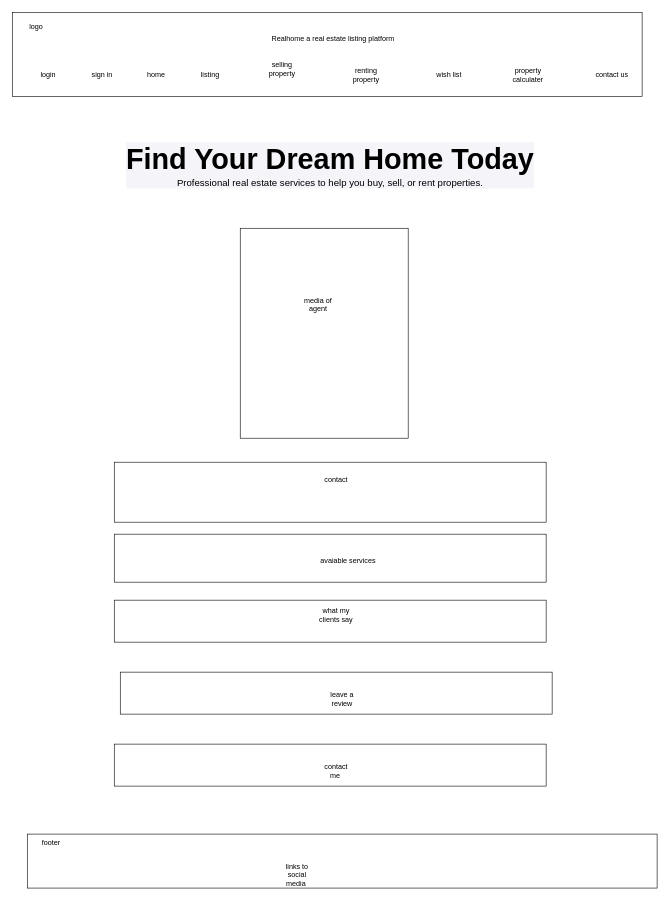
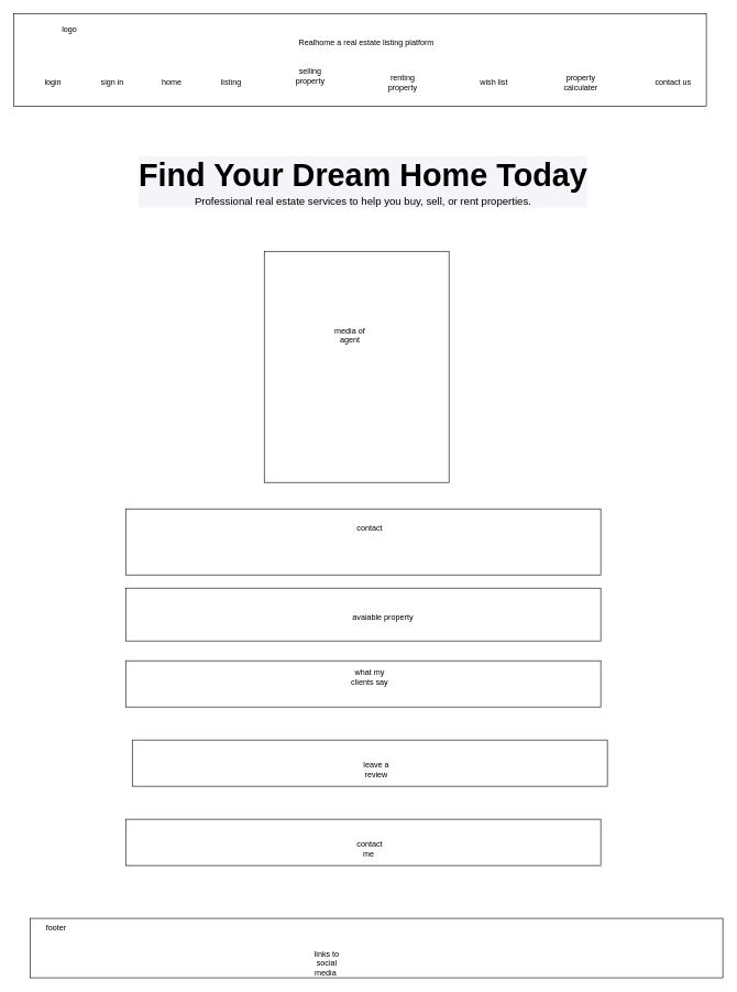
  <mxCell id="0" />
  <mxCell id="1" parent="0" />
  <mxCell id="2" value="" style="rounded=0;whiteSpace=wrap;html=1;" vertex="1" parent="1"><mxGeometry x="20" y="20" width="1050" height="140" as="geometry" /></mxCell>
- <mxCell id="3" value="logo" style="text;html=1;align=center;verticalAlign=middle;whiteSpace=wrap;rounded=0;" vertex="1" parent="1"><mxGeometry x="30" y="30" width="60" height="30" as="geometry" /></mxCell>
+ <mxCell id="3" value="logo" style="text;html=1;align=center;verticalAlign=middle;whiteSpace=wrap;rounded=0;" vertex="1" parent="1"><mxGeometry x="75" y="30" width="60" height="30" as="geometry" /></mxCell>
  <mxCell id="4" value="login&lt;span style=&quot;color: rgba(0, 0, 0, 0); font-family: monospace; font-size: 0px; text-align: start; text-wrap: nowrap;&quot;&gt;%3CmxGraphModel%3E%3Croot%3E%3CmxCell%20id%3D%220%22%2F%3E%3CmxCell%20id%3D%221%22%20parent%3D%220%22%2F%3E%3CmxCell%20id%3D%222%22%20value%3D%22logo%22%20style%3D%22text%3Bhtml%3D1%3Balign%3Dcenter%3BverticalAlign%3Dmiddle%3BwhiteSpace%3Dwrap%3Brounded%3D0%3B%22%20vertex%3D%221%22%20parent%3D%221%22%3E%3CmxGeometry%20x%3D%22100%22%20y%3D%2250%22%20width%3D%2260%22%20height%3D%2230%22%20as%3D%22geometry%22%2F%3E%3C%2FmxCell%3E%3C%2Froot%3E%3C%2FmxGraphModel%3E&lt;/span&gt;&lt;span style=&quot;color: rgba(0, 0, 0, 0); font-family: monospace; font-size: 0px; text-align: start; text-wrap: nowrap;&quot;&gt;%3CmxGraphModel%3E%3Croot%3E%3CmxCell%20id%3D%220%22%2F%3E%3CmxCell%20id%3D%221%22%20parent%3D%220%22%2F%3E%3CmxCell%20id%3D%222%22%20value%3D%22logo%22%20style%3D%22text%3Bhtml%3D1%3Balign%3Dcenter%3BverticalAlign%3Dmiddle%3BwhiteSpace%3Dwrap%3Brounded%3D0%3B%22%20vertex%3D%221%22%20parent%3D%221%22%3E%3CmxGeometry%20x%3D%22100%22%20y%3D%2250%22%20width%3D%2260%22%20height%3D%2230%22%20as%3D%22geometry%22%2F%3E%3C%2FmxCell%3E%3C%2Froot%3E%3C%2FmxGraphModel%3E&lt;/span&gt;" style="text;html=1;align=center;verticalAlign=middle;whiteSpace=wrap;rounded=0;" vertex="1" parent="1"><mxGeometry x="50" y="110" width="60" height="30" as="geometry" /></mxCell>
  <mxCell id="5" value="sign in" style="text;html=1;align=center;verticalAlign=middle;whiteSpace=wrap;rounded=0;" vertex="1" parent="1"><mxGeometry x="140" y="110" width="60" height="30" as="geometry" /></mxCell>
  <mxCell id="6" value="home" style="text;html=1;align=center;verticalAlign=middle;whiteSpace=wrap;rounded=0;" vertex="1" parent="1"><mxGeometry x="230" y="110" width="60" height="30" as="geometry" /></mxCell>
  <mxCell id="7" value="listing" style="text;html=1;align=center;verticalAlign=middle;whiteSpace=wrap;rounded=0;" vertex="1" parent="1"><mxGeometry x="320" y="110" width="60" height="30" as="geometry" /></mxCell>
  <mxCell id="8" value="selling property" style="text;html=1;align=center;verticalAlign=middle;whiteSpace=wrap;rounded=0;" vertex="1" parent="1"><mxGeometry x="440" y="100" width="60" height="30" as="geometry" /></mxCell>
  <mxCell id="9" value="renting property" style="text;html=1;align=center;verticalAlign=middle;whiteSpace=wrap;rounded=0;" vertex="1" parent="1"><mxGeometry x="580" y="110" width="60" height="30" as="geometry" /></mxCell>
  <mxCell id="10" value="wish list&amp;nbsp;" style="text;html=1;align=center;verticalAlign=middle;whiteSpace=wrap;rounded=0;" vertex="1" parent="1"><mxGeometry x="720" y="110" width="60" height="30" as="geometry" /></mxCell>
  <mxCell id="11" value="property calculater" style="text;html=1;align=center;verticalAlign=middle;whiteSpace=wrap;rounded=0;" vertex="1" parent="1"><mxGeometry x="850" y="110" width="60" height="30" as="geometry" /></mxCell>
  <mxCell id="12" value="contact us" style="text;html=1;align=center;verticalAlign=middle;whiteSpace=wrap;rounded=0;" vertex="1" parent="1"><mxGeometry x="990" y="110" width="60" height="30" as="geometry" /></mxCell>
  <mxCell id="13" value="Realhome a real estate listing platform" style="text;html=1;align=center;verticalAlign=middle;whiteSpace=wrap;rounded=0;" vertex="1" parent="1"><mxGeometry x="240" y="40" width="630" height="50" as="geometry" /></mxCell>
  <mxCell id="14" value="" style="rounded=0;whiteSpace=wrap;html=1;" vertex="1" parent="1"><mxGeometry x="45" y="1390" width="1050" height="90" as="geometry" /></mxCell>
  <mxCell id="15" value="footer" style="text;html=1;align=center;verticalAlign=middle;whiteSpace=wrap;rounded=0;" vertex="1" parent="1"><mxGeometry x="55" y="1390" width="60" height="30" as="geometry" /></mxCell>
  <mxCell id="16" value="links to social media&amp;nbsp;&lt;div&gt;&lt;br&gt;&lt;/div&gt;" style="text;html=1;align=center;verticalAlign=middle;whiteSpace=wrap;rounded=0;" vertex="1" parent="1"><mxGeometry x="465" y="1450" width="60" height="30" as="geometry" /></mxCell>
  <mxCell id="17" value="" style="rounded=0;whiteSpace=wrap;html=1;" vertex="1" parent="1"><mxGeometry x="400" y="380" width="280" height="350" as="geometry" /></mxCell>
  <mxCell id="18" value="&lt;h1 style=&quot;margin: 0px; padding: 0px; box-sizing: border-box; font-size: 3rem; font-family: Arial, sans-serif; background-color: rgb(244, 244, 249);&quot;&gt;Find Your Dream Home Today&lt;/h1&gt;&lt;p style=&quot;margin: 0px; padding: 0px; box-sizing: border-box; font-family: Arial, sans-serif; font-size: medium; background-color: rgb(244, 244, 249);&quot;&gt;Professional real estate services to help you buy, sell, or rent properties.&lt;/p&gt;" style="text;html=1;align=center;verticalAlign=middle;whiteSpace=wrap;rounded=0;" vertex="1" parent="1"><mxGeometry x="60" y="210" width="980" height="130" as="geometry" /></mxCell>
  <mxCell id="19" value="media of agent&lt;div&gt;&lt;br&gt;&lt;/div&gt;" style="text;html=1;align=center;verticalAlign=middle;whiteSpace=wrap;rounded=0;" vertex="1" parent="1"><mxGeometry x="500" y="500" width="60" height="30" as="geometry" /></mxCell>
  <mxCell id="20" value="" style="rounded=0;whiteSpace=wrap;html=1;" vertex="1" parent="1"><mxGeometry x="190" y="770" width="720" height="100" as="geometry" /></mxCell>
  <mxCell id="21" value="contact" style="text;html=1;align=center;verticalAlign=middle;whiteSpace=wrap;rounded=0;" vertex="1" parent="1"><mxGeometry x="510" y="790" width="100" height="20" as="geometry" /></mxCell>
  <mxCell id="22" value="" style="rounded=0;whiteSpace=wrap;html=1;" vertex="1" parent="1"><mxGeometry x="190" y="890" width="720" height="80" as="geometry" /></mxCell>
- <mxCell id="23" value="avaiable services" style="text;html=1;align=center;verticalAlign=middle;whiteSpace=wrap;rounded=0;" vertex="1" parent="1"><mxGeometry x="530" y="920" width="100" height="30" as="geometry" /></mxCell>
+ <mxCell id="23" value="avaiable property" style="text;html=1;align=center;verticalAlign=middle;whiteSpace=wrap;rounded=0;" vertex="1" parent="1"><mxGeometry x="530" y="920" width="100" height="30" as="geometry" /></mxCell>
  <mxCell id="24" value="" style="rounded=0;whiteSpace=wrap;html=1;" vertex="1" parent="1"><mxGeometry x="190" y="1000" width="720" height="70" as="geometry" /></mxCell>
  <mxCell id="25" value="what my clients say" style="text;html=1;align=center;verticalAlign=middle;whiteSpace=wrap;rounded=0;" vertex="1" parent="1"><mxGeometry x="530" y="1010" width="60" height="30" as="geometry" /></mxCell>
  <mxCell id="26" value="" style="rounded=0;whiteSpace=wrap;html=1;" vertex="1" parent="1"><mxGeometry x="200" y="1120" width="720" height="70" as="geometry" /></mxCell>
  <mxCell id="27" value="leave a review" style="text;html=1;align=center;verticalAlign=middle;whiteSpace=wrap;rounded=0;" vertex="1" parent="1"><mxGeometry x="540" y="1150" width="60" height="30" as="geometry" /></mxCell>
  <mxCell id="28" value="" style="rounded=0;whiteSpace=wrap;html=1;" vertex="1" parent="1"><mxGeometry x="190" y="1240" width="720" height="70" as="geometry" /></mxCell>
  <mxCell id="29" value="contact me&amp;nbsp;" style="text;html=1;align=center;verticalAlign=middle;whiteSpace=wrap;rounded=0;" vertex="1" parent="1"><mxGeometry x="530" y="1270" width="60" height="30" as="geometry" /></mxCell>
